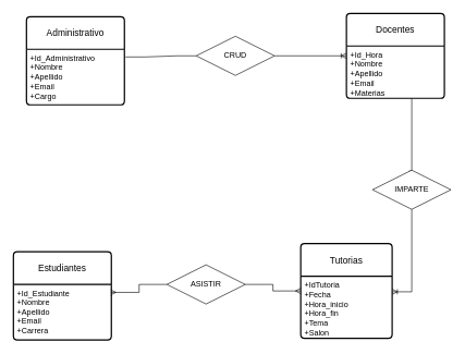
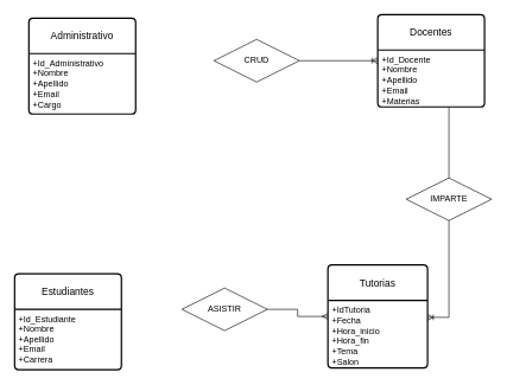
  <mxCell id="0" />
  <mxCell id="1" parent="0" />
  <mxCell id="2" value="Tutorias" style="swimlane;childLayout=stackLayout;horizontal=1;startSize=50;horizontalStack=0;rounded=1;fontSize=14;fontStyle=0;strokeWidth=2;resizeParent=0;resizeLast=1;shadow=0;dashed=0;align=center;arcSize=4;whiteSpace=wrap;html=1;" vertex="1" parent="1"><mxGeometry x="460" y="372.5" width="140" height="145" as="geometry" /></mxCell>
  <mxCell id="3" value="+IdTutoria&lt;div&gt;+Fecha&lt;/div&gt;&lt;div&gt;+Hora_inicio&lt;/div&gt;&lt;div&gt;+Hora_fin&lt;/div&gt;&lt;div&gt;+Tema&lt;/div&gt;&lt;div&gt;+Salon&lt;/div&gt;&lt;div&gt;&lt;br&gt;&lt;/div&gt;" style="align=left;strokeColor=none;fillColor=none;spacingLeft=4;fontSize=12;verticalAlign=top;resizable=0;rotatable=0;part=1;html=1;" vertex="1" parent="2"><mxGeometry y="50" width="140" height="95" as="geometry" /></mxCell>
  <mxCell id="4" value="" style="edgeStyle=entityRelationEdgeStyle;fontSize=12;html=1;endArrow=ERoneToMany;rounded=0;exitX=1;exitY=0.5;exitDx=0;exitDy=0;" edge="1" parent="1" source="6"><mxGeometry width="100" height="100" relative="1" as="geometry"><mxPoint x="250" y="170" as="sourcePoint" /><mxPoint x="530" y="85" as="targetPoint" /></mxGeometry></mxCell>
- <mxCell id="5" value="" style="edgeStyle=entityRelationEdgeStyle;fontSize=12;html=1;endArrow=none;rounded=0;entryX=0;entryY=0.5;entryDx=0;entryDy=0;startArrow=none;startFill=0;endFill=0;exitX=1.011;exitY=0.138;exitDx=0;exitDy=0;exitPerimeter=0;" edge="1" parent="1" source="17" target="6"><mxGeometry width="100" height="100" relative="1" as="geometry"><mxPoint x="100" y="100" as="sourcePoint" /><mxPoint x="468" y="83" as="targetPoint" /></mxGeometry></mxCell>
  <mxCell id="6" value="CRUD" style="shape=rhombus;perimeter=rhombusPerimeter;whiteSpace=wrap;html=1;align=center;" vertex="1" parent="1"><mxGeometry x="300" y="55" width="120" height="60" as="geometry" /></mxCell>
  <mxCell id="7" value="" style="edgeStyle=entityRelationEdgeStyle;fontSize=12;html=1;endArrow=ERoneToMany;rounded=0;exitX=0.5;exitY=1;exitDx=0;exitDy=0;entryX=0.5;entryY=0;entryDx=0;entryDy=0;curved=0;strokeColor=none;" edge="1" parent="1" source="10" target="2"><mxGeometry width="100" height="100" relative="1" as="geometry"><mxPoint x="270" y="330" as="sourcePoint" /><mxPoint x="370" y="230" as="targetPoint" /><Array as="points"><mxPoint x="590" y="180" /><mxPoint x="605" y="370" /><mxPoint x="630" y="250" /><mxPoint x="605" y="390" /></Array></mxGeometry></mxCell>
  <mxCell id="8" style="edgeStyle=orthogonalEdgeStyle;rounded=0;orthogonalLoop=1;jettySize=auto;html=1;endArrow=ERoneToMany;endFill=0;entryX=1;entryY=0.25;entryDx=0;entryDy=0;" edge="1" parent="1" source="10" target="3"><mxGeometry relative="1" as="geometry"><mxPoint x="620" y="440" as="targetPoint" /></mxGeometry></mxCell>
  <mxCell id="9" value="" style="edgeStyle=orthogonalEdgeStyle;rounded=0;orthogonalLoop=1;jettySize=auto;html=1;entryX=0.462;entryY=0.026;entryDx=0;entryDy=0;entryPerimeter=0;endArrow=none;endFill=0;" edge="1" parent="1" source="15" target="10"><mxGeometry relative="1" as="geometry"><mxPoint x="630" y="155" as="sourcePoint" /><mxPoint x="596" y="433" as="targetPoint" /><Array as="points"><mxPoint x="630" y="262" /></Array></mxGeometry></mxCell>
- <mxCell id="10" value="IMPARTE" style="shape=rhombus;perimeter=rhombusPerimeter;whiteSpace=wrap;html=1;align=center;" vertex="1" parent="1"><mxGeometry x="570" y="260" width="120" height="60" as="geometry" /></mxCell>
- <mxCell id="11" style="edgeStyle=orthogonalEdgeStyle;rounded=0;orthogonalLoop=1;jettySize=auto;html=1;entryX=0.993;entryY=0.143;entryDx=0;entryDy=0;entryPerimeter=0;endArrow=ERmany;endFill=0;" edge="1" parent="1" source="13" target="19"><mxGeometry relative="1" as="geometry"><mxPoint x="120.25" y="444.99" as="targetPoint" /></mxGeometry></mxCell>
+ <mxCell id="10" value="IMPARTE" style="shape=rhombus;perimeter=rhombusPerimeter;whiteSpace=wrap;html=1;align=center;" vertex="1" parent="1"><mxGeometry x="570" y="250" width="120" height="60" as="geometry" /></mxCell>
  <mxCell id="12" value="" style="edgeStyle=orthogonalEdgeStyle;rounded=0;orthogonalLoop=1;jettySize=auto;html=1;entryX=1;entryY=0.5;entryDx=0;entryDy=0;startArrow=ERmany;startFill=0;endArrow=none;endFill=0;" edge="1" parent="1" source="2" target="13"><mxGeometry relative="1" as="geometry"><mxPoint x="260" y="450" as="sourcePoint" /><mxPoint x="-20" y="450" as="targetPoint" /></mxGeometry></mxCell>
  <mxCell id="13" value="ASISTIR" style="shape=rhombus;perimeter=rhombusPerimeter;whiteSpace=wrap;html=1;align=center;" vertex="1" parent="1"><mxGeometry x="255" y="405" width="120" height="60" as="geometry" /></mxCell>
  <mxCell id="14" value="Docentes" style="swimlane;childLayout=stackLayout;horizontal=1;startSize=50;horizontalStack=0;rounded=1;fontSize=14;fontStyle=0;strokeWidth=2;resizeParent=0;resizeLast=1;shadow=0;dashed=0;align=center;arcSize=4;whiteSpace=wrap;html=1;" vertex="1" parent="1"><mxGeometry x="530" y="20" width="150" height="130" as="geometry" /></mxCell>
- <mxCell id="15" value="+Id_Hora&lt;br&gt;+Nombre&lt;br&gt;+Apellido&lt;div&gt;+Email&lt;/div&gt;&lt;div&gt;+Materias&lt;/div&gt;&lt;div&gt;&lt;br&gt;&lt;div&gt;&lt;br&gt;&lt;/div&gt;&lt;/div&gt;" style="align=left;strokeColor=none;fillColor=none;spacingLeft=4;fontSize=12;verticalAlign=top;resizable=0;rotatable=0;part=1;html=1;" vertex="1" parent="14"><mxGeometry y="50" width="150" height="80" as="geometry" /></mxCell>
+ <mxCell id="15" value="+Id_Docente&lt;br&gt;+Nombre&lt;br&gt;+Apellido&lt;div&gt;+Email&lt;/div&gt;&lt;div&gt;+Materias&lt;/div&gt;&lt;div&gt;&lt;br&gt;&lt;div&gt;&lt;br&gt;&lt;/div&gt;&lt;/div&gt;" style="align=left;strokeColor=none;fillColor=none;spacingLeft=4;fontSize=12;verticalAlign=top;resizable=0;rotatable=0;part=1;html=1;" vertex="1" parent="14"><mxGeometry y="50" width="150" height="80" as="geometry" /></mxCell>
  <mxCell id="16" value="Administrativo" style="swimlane;childLayout=stackLayout;horizontal=1;startSize=50;horizontalStack=0;rounded=1;fontSize=14;fontStyle=0;strokeWidth=2;resizeParent=0;resizeLast=1;shadow=0;dashed=0;align=center;arcSize=4;whiteSpace=wrap;html=1;" vertex="1" parent="1"><mxGeometry x="40" y="25" width="150" height="135" as="geometry" /></mxCell>
  <mxCell id="17" value="+Id_Administrativo&lt;br&gt;+Nombre&lt;br&gt;+Apellido&lt;div&gt;+Email&lt;/div&gt;&lt;div&gt;+Cargo&lt;/div&gt;" style="align=left;strokeColor=none;fillColor=none;spacingLeft=4;fontSize=12;verticalAlign=top;resizable=0;rotatable=0;part=1;html=1;" vertex="1" parent="16"><mxGeometry y="50" width="150" height="85" as="geometry" /></mxCell>
  <mxCell id="18" value="Estudiantes" style="swimlane;childLayout=stackLayout;horizontal=1;startSize=50;horizontalStack=0;rounded=1;fontSize=14;fontStyle=0;strokeWidth=2;resizeParent=0;resizeLast=1;shadow=0;dashed=0;align=center;arcSize=4;whiteSpace=wrap;html=1;" vertex="1" parent="1"><mxGeometry x="20" y="385" width="150" height="135" as="geometry" /></mxCell>
  <mxCell id="19" value="+Id_Estudiante&lt;br&gt;+Nombre&lt;br&gt;+Apellido&lt;div&gt;+Email&lt;/div&gt;&lt;div&gt;+Carrera&lt;/div&gt;" style="align=left;strokeColor=none;fillColor=none;spacingLeft=4;fontSize=12;verticalAlign=top;resizable=0;rotatable=0;part=1;html=1;" vertex="1" parent="18"><mxGeometry y="50" width="150" height="85" as="geometry" /></mxCell>
